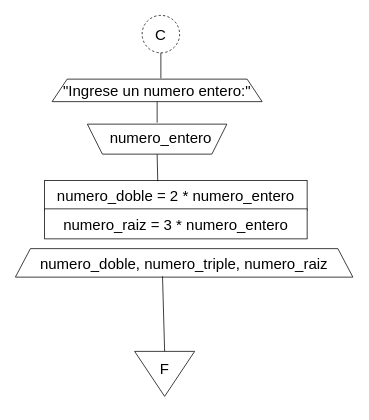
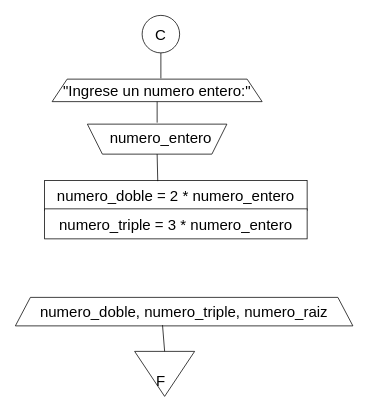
  <mxCell id="0" />
  <mxCell id="1" parent="0" />
- <mxCell id="2" value="&lt;font style=&quot;font-size: 20px&quot;&gt;C&lt;/font&gt;" style="ellipse;whiteSpace=wrap;html=1;aspect=fixed;dashed=1;" vertex="1" parent="1"><mxGeometry x="189" y="20" width="50" height="50" as="geometry" /></mxCell>
+ <mxCell id="2" value="&lt;font style=&quot;font-size: 20px&quot;&gt;C&lt;/font&gt;" style="ellipse;whiteSpace=wrap;html=1;aspect=fixed;" vertex="1" parent="1"><mxGeometry x="189" y="20" width="50" height="50" as="geometry" /></mxCell>
  <mxCell id="3" value="&lt;font style=&quot;font-size: 20px&quot;&gt;&quot;Ingrese un numero entero:&quot;&lt;/font&gt;" style="shape=trapezoid;perimeter=trapezoidPerimeter;whiteSpace=wrap;html=1;fixedSize=1;" vertex="1" parent="1"><mxGeometry x="69" y="105" width="280" height="30" as="geometry" /></mxCell>
  <mxCell id="4" value="" style="shape=trapezoid;perimeter=trapezoidPerimeter;whiteSpace=wrap;html=1;fixedSize=1;rotation=-180;" vertex="1" parent="1"><mxGeometry x="116" y="165" width="186" height="40" as="geometry" /></mxCell>
  <mxCell id="5" value="&lt;span style=&quot;background-color: rgb(255 , 255 , 255)&quot;&gt;&lt;font style=&quot;font-size: 20px&quot;&gt;numero_entero&lt;/font&gt;&lt;/span&gt;" style="text;html=1;strokeColor=none;fillColor=none;align=center;verticalAlign=middle;whiteSpace=wrap;rounded=0;" vertex="1" parent="1"><mxGeometry x="194" y="173" width="40" height="20" as="geometry" /></mxCell>
  <mxCell id="6" value="&lt;font style=&quot;font-size: 20px&quot;&gt;numero_doble = 2 * numero_entero&lt;/font&gt;" style="rounded=0;whiteSpace=wrap;html=1;" vertex="1" parent="1"><mxGeometry x="59" y="240" width="350" height="40" as="geometry" /></mxCell>
- <mxCell id="7" value="&lt;font style=&quot;font-size: 20px&quot;&gt;numero_raiz = 3 * numero_entero&lt;/font&gt;" style="rounded=0;whiteSpace=wrap;html=1;" vertex="1" parent="1"><mxGeometry x="59" y="278" width="350" height="40" as="geometry" /></mxCell>
- <mxCell id="8" value="&lt;span style=&quot;font-size: 20px&quot;&gt;numero_doble,&amp;nbsp;&lt;/span&gt;&lt;span style=&quot;font-size: 20px&quot;&gt;numero_triple,&amp;nbsp;&lt;/span&gt;&lt;span style=&quot;font-size: 20px&quot;&gt;numero_raiz&lt;/span&gt;" style="shape=trapezoid;perimeter=trapezoidPerimeter;whiteSpace=wrap;html=1;fixedSize=1;" vertex="1" parent="1"><mxGeometry x="20" y="331" width="450" height="38" as="geometry" /></mxCell>
+ <mxCell id="7" value="&lt;font style=&quot;font-size: 20px&quot;&gt;numero_triple = 3 * numero_entero&lt;/font&gt;" style="rounded=0;whiteSpace=wrap;html=1;" vertex="1" parent="1"><mxGeometry x="59" y="278" width="350" height="40" as="geometry" /></mxCell>
+ <mxCell id="8" value="&lt;span style=&quot;font-size: 20px&quot;&gt;numero_doble,&amp;nbsp;&lt;/span&gt;&lt;span style=&quot;font-size: 20px&quot;&gt;numero_triple,&amp;nbsp;&lt;/span&gt;&lt;span style=&quot;font-size: 20px&quot;&gt;numero_raiz&lt;/span&gt;" style="shape=trapezoid;perimeter=trapezoidPerimeter;whiteSpace=wrap;html=1;fixedSize=1;" vertex="1" parent="1"><mxGeometry x="20" y="396" width="450" height="38" as="geometry" /></mxCell>
  <mxCell id="9" value="" style="triangle;whiteSpace=wrap;html=1;rotation=90;" vertex="1" parent="1"><mxGeometry x="189" y="458" width="60" height="80" as="geometry" /></mxCell>
- <mxCell id="10" value="&lt;font style=&quot;font-size: 20px&quot;&gt;F&lt;/font&gt;" style="text;html=1;strokeColor=none;fillColor=none;align=center;verticalAlign=middle;whiteSpace=wrap;rounded=0;" vertex="1" parent="1"><mxGeometry x="199" y="476" width="40" height="30" as="geometry" /></mxCell>
+ <mxCell id="10" value="&lt;font style=&quot;font-size: 20px&quot;&gt;F&lt;/font&gt;" style="text;html=1;strokeColor=none;fillColor=none;align=center;verticalAlign=middle;whiteSpace=wrap;rounded=0;" vertex="1" parent="1"><mxGeometry x="194" y="491" width="40" height="30" as="geometry" /></mxCell>
  <mxCell id="11" value="" style="endArrow=none;html=1;entryX=0.5;entryY=1;entryDx=0;entryDy=0;" edge="1" parent="1" target="2"><mxGeometry width="50" height="50" relative="1" as="geometry"><mxPoint x="214" y="104" as="sourcePoint" /><mxPoint x="296" y="299" as="targetPoint" /></mxGeometry></mxCell>
  <mxCell id="12" value="" style="endArrow=none;html=1;entryX=0.5;entryY=1;entryDx=0;entryDy=0;" edge="1" parent="1" target="3"><mxGeometry width="50" height="50" relative="1" as="geometry"><mxPoint x="209" y="163" as="sourcePoint" /><mxPoint x="296" y="299" as="targetPoint" /></mxGeometry></mxCell>
  <mxCell id="13" value="" style="endArrow=none;html=1;entryX=0.5;entryY=0;entryDx=0;entryDy=0;exitX=0.431;exitY=0.025;exitDx=0;exitDy=0;exitPerimeter=0;" edge="1" parent="1" source="6" target="4"><mxGeometry width="50" height="50" relative="1" as="geometry"><mxPoint x="246" y="349" as="sourcePoint" /><mxPoint x="296" y="299" as="targetPoint" /></mxGeometry></mxCell>
  <mxCell id="14" value="" style="endArrow=none;html=1;exitX=0;exitY=0.5;exitDx=0;exitDy=0;entryX=0.436;entryY=0.974;entryDx=0;entryDy=0;entryPerimeter=0;" edge="1" parent="1" source="9" target="8"><mxGeometry width="50" height="50" relative="1" as="geometry"><mxPoint x="246" y="349" as="sourcePoint" /><mxPoint x="296" y="299" as="targetPoint" /></mxGeometry></mxCell>
